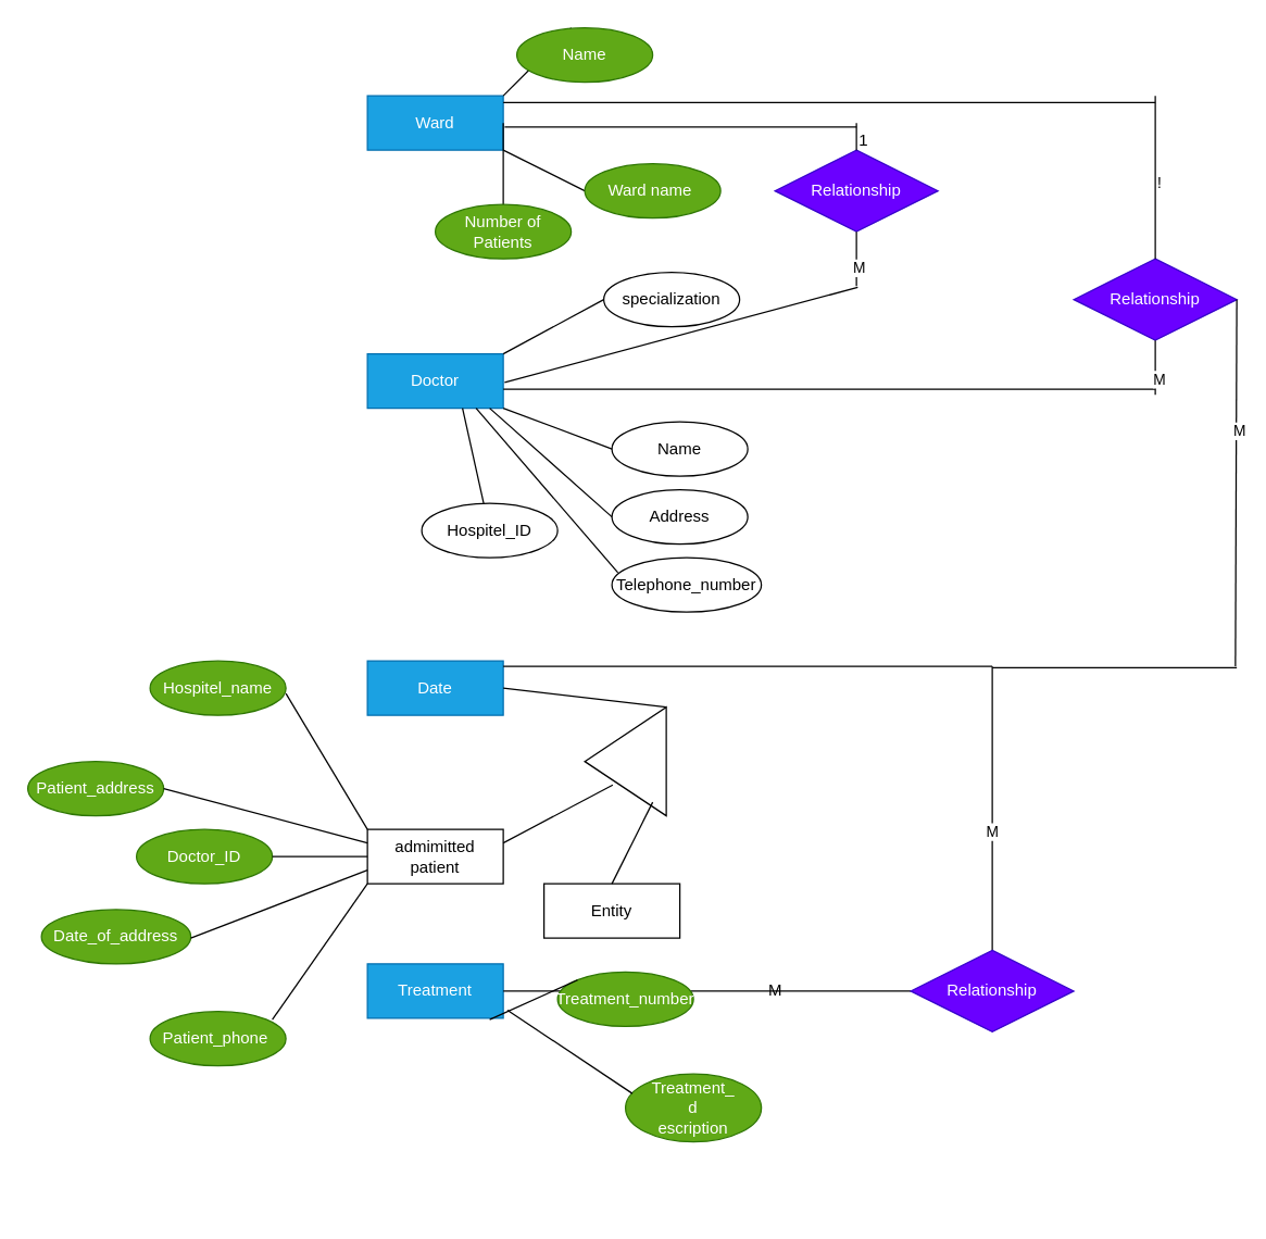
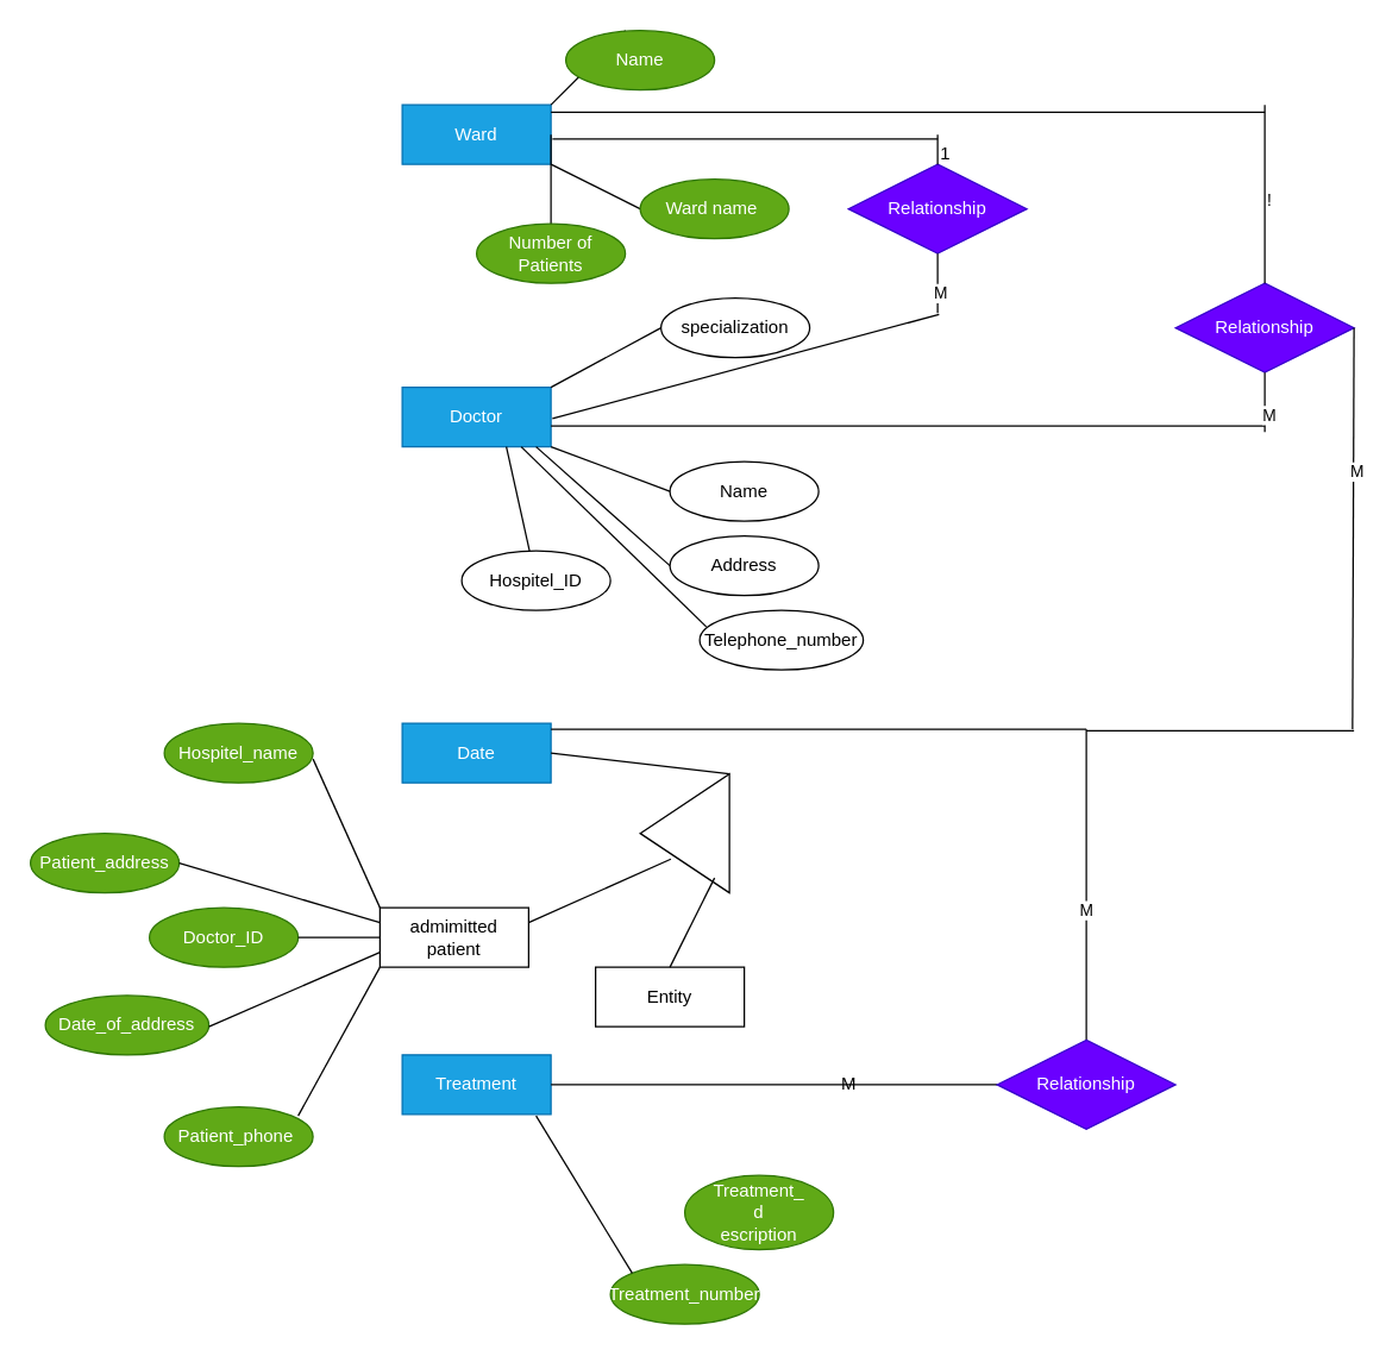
  <mxCell id="0" />
  <mxCell id="1" parent="0" />
  <mxCell id="2" value="Ward" style="whiteSpace=wrap;html=1;align=center;fillColor=#1ba1e2;fontColor=#ffffff;strokeColor=#006EAF;" parent="1" vertex="1"><mxGeometry x="270" y="70" width="100" height="40" as="geometry" /></mxCell>
  <mxCell id="3" value="Doctor" style="whiteSpace=wrap;html=1;align=center;fillColor=#1ba1e2;fontColor=#ffffff;strokeColor=#006EAF;" parent="1" vertex="1"><mxGeometry x="270" y="260" width="100" height="40" as="geometry" /></mxCell>
  <mxCell id="4" value="Date" style="whiteSpace=wrap;html=1;align=center;fillColor=#1ba1e2;fontColor=#ffffff;strokeColor=#006EAF;" parent="1" vertex="1"><mxGeometry x="270" y="486" width="100" height="40" as="geometry" /></mxCell>
  <mxCell id="5" value="Treatment" style="whiteSpace=wrap;html=1;align=center;fillColor=#1ba1e2;fontColor=#ffffff;strokeColor=#006EAF;" parent="1" vertex="1"><mxGeometry x="270" y="709" width="100" height="40" as="geometry" /></mxCell>
  <mxCell id="6" value="" style="endArrow=none;html=1;rounded=0;" parent="1" edge="1"><mxGeometry width="50" height="50" relative="1" as="geometry"><mxPoint x="370" y="70" as="sourcePoint" /><mxPoint x="420" y="20" as="targetPoint" /></mxGeometry></mxCell>
  <mxCell id="7" value="" style="endArrow=none;html=1;rounded=0;" parent="1" edge="1"><mxGeometry width="50" height="50" relative="1" as="geometry"><mxPoint x="430" y="140" as="sourcePoint" /><mxPoint x="370" y="110" as="targetPoint" /></mxGeometry></mxCell>
  <mxCell id="8" value="" style="endArrow=none;html=1;rounded=0;exitX=1;exitY=0.5;exitDx=0;exitDy=0;" parent="1" source="2" edge="1"><mxGeometry width="50" height="50" relative="1" as="geometry"><mxPoint x="380" y="90" as="sourcePoint" /><mxPoint x="370" y="160" as="targetPoint" /><Array as="points"><mxPoint x="370" y="150" /></Array></mxGeometry></mxCell>
  <mxCell id="9" value="Name" style="ellipse;whiteSpace=wrap;html=1;align=center;fillColor=#60a917;fontColor=#ffffff;strokeColor=#2D7600;" parent="1" vertex="1"><mxGeometry x="380" y="20" width="100" height="40" as="geometry" /></mxCell>
  <mxCell id="10" value="Number of Patients" style="ellipse;whiteSpace=wrap;html=1;align=center;fillColor=#60a917;fontColor=#ffffff;strokeColor=#2D7600;" parent="1" vertex="1"><mxGeometry x="320" y="150" width="100" height="40" as="geometry" /></mxCell>
  <mxCell id="11" value="Ward name&amp;nbsp;" style="ellipse;whiteSpace=wrap;html=1;align=center;fillColor=#60a917;fontColor=#ffffff;strokeColor=#2D7600;" parent="1" vertex="1"><mxGeometry x="430" y="120" width="100" height="40" as="geometry" /></mxCell>
  <mxCell id="12" value="" style="endArrow=none;html=1;rounded=0;entryX=0;entryY=0.5;entryDx=0;entryDy=0;" parent="1" edge="1"><mxGeometry width="50" height="50" relative="1" as="geometry"><mxPoint x="370" y="260" as="sourcePoint" /><mxPoint x="444" y="220" as="targetPoint" /></mxGeometry></mxCell>
  <mxCell id="13" value="" style="endArrow=none;html=1;rounded=0;entryX=1;entryY=1;entryDx=0;entryDy=0;exitX=0;exitY=0.5;exitDx=0;exitDy=0;" parent="1" source="16" target="3" edge="1"><mxGeometry width="50" height="50" relative="1" as="geometry"><mxPoint x="440" y="330" as="sourcePoint" /><mxPoint x="380" y="300" as="targetPoint" /></mxGeometry></mxCell>
  <mxCell id="14" value="" style="line;strokeWidth=1;rotatable=0;dashed=0;labelPosition=right;align=left;verticalAlign=middle;spacingTop=0;spacingLeft=6;points=[];portConstraint=eastwest;" parent="1" vertex="1"><mxGeometry x="370" y="281" width="480" height="10" as="geometry" /></mxCell>
  <mxCell id="15" value="Hospitel_ID" style="ellipse;whiteSpace=wrap;html=1;align=center;" parent="1" vertex="1"><mxGeometry x="310" y="370" width="100" height="40" as="geometry" /></mxCell>
  <mxCell id="16" value="Name" style="ellipse;whiteSpace=wrap;html=1;align=center;" parent="1" vertex="1"><mxGeometry x="450" y="310" width="100" height="40" as="geometry" /></mxCell>
  <mxCell id="17" value="" style="endArrow=none;html=1;rounded=0;" parent="1" edge="1"><mxGeometry width="50" height="50" relative="1" as="geometry"><mxPoint x="450" y="380" as="sourcePoint" /><mxPoint x="360" y="300" as="targetPoint" /></mxGeometry></mxCell>
  <mxCell id="18" value="Address" style="ellipse;whiteSpace=wrap;html=1;align=center;" parent="1" vertex="1"><mxGeometry x="450" y="360" width="100" height="40" as="geometry" /></mxCell>
- <mxCell id="19" value="Telephone_number" style="ellipse;whiteSpace=wrap;html=1;align=center;" parent="1" vertex="1"><mxGeometry x="450" y="410" width="110" height="40" as="geometry" /></mxCell>
+ <mxCell id="19" value="Telephone_number" style="ellipse;whiteSpace=wrap;html=1;align=center;" parent="1" vertex="1"><mxGeometry x="470" y="410" width="110" height="40" as="geometry" /></mxCell>
  <mxCell id="20" value="" style="endArrow=none;html=1;rounded=0;exitX=0.04;exitY=0.275;exitDx=0;exitDy=0;exitPerimeter=0;" parent="1" source="19" edge="1"><mxGeometry width="50" height="50" relative="1" as="geometry"><mxPoint x="300" y="350" as="sourcePoint" /><mxPoint x="350" y="300" as="targetPoint" /></mxGeometry></mxCell>
  <mxCell id="21" value="specialization" style="ellipse;whiteSpace=wrap;html=1;align=center;" parent="1" vertex="1"><mxGeometry x="444" y="200" width="100" height="40" as="geometry" /></mxCell>
  <mxCell id="22" value="Hospitel_name" style="ellipse;whiteSpace=wrap;html=1;align=center;fillColor=#60a917;fontColor=#ffffff;strokeColor=#2D7600;" parent="1" vertex="1"><mxGeometry x="110" y="486" width="100" height="40" as="geometry" /></mxCell>
  <mxCell id="23" value="Patient_address" style="ellipse;whiteSpace=wrap;html=1;align=center;fillColor=#60a917;fontColor=#ffffff;strokeColor=#2D7600;" parent="1" vertex="1"><mxGeometry x="20" y="560" width="100" height="40" as="geometry" /></mxCell>
  <mxCell id="24" value="Patient_phone&amp;nbsp;" style="ellipse;whiteSpace=wrap;html=1;align=center;fillColor=#60a917;fontColor=#ffffff;strokeColor=#2D7600;" parent="1" vertex="1"><mxGeometry x="110" y="744" width="100" height="40" as="geometry" /></mxCell>
  <mxCell id="25" value="" style="endArrow=none;html=1;rounded=0;exitX=1;exitY=0.5;exitDx=0;exitDy=0;" parent="1" source="5" edge="1"><mxGeometry width="50" height="50" relative="1" as="geometry"><mxPoint x="370" y="640" as="sourcePoint" /><mxPoint x="670" y="729" as="targetPoint" /><Array as="points" /></mxGeometry></mxCell>
- <mxCell id="26" value="Treatment_number" style="ellipse;whiteSpace=wrap;html=1;align=center;fillColor=#60a917;fontColor=#ffffff;strokeColor=#2D7600;" parent="1" vertex="1"><mxGeometry x="410" y="715" width="100" height="40" as="geometry" /></mxCell>
+ <mxCell id="26" value="Treatment_number" style="ellipse;whiteSpace=wrap;html=1;align=center;fillColor=#60a917;fontColor=#ffffff;strokeColor=#2D7600;" parent="1" vertex="1"><mxGeometry x="410" y="850" width="100" height="40" as="geometry" /></mxCell>
  <mxCell id="27" value="Treatment_&lt;br&gt;d&lt;br&gt;escription" style="ellipse;whiteSpace=wrap;html=1;align=center;fillColor=#60a917;fontColor=#ffffff;strokeColor=#2D7600;" parent="1" vertex="1"><mxGeometry x="460" y="790" width="100" height="50" as="geometry" /></mxCell>
- <mxCell id="28" value="" style="endArrow=none;html=1;rounded=0;exitX=1.031;exitY=0.853;exitDx=0;exitDy=0;exitPerimeter=0;entryX=0.05;entryY=0.288;entryDx=0;entryDy=0;entryPerimeter=0;" parent="1" source="5" target="27" edge="1"><mxGeometry width="50" height="50" relative="1" as="geometry"><mxPoint x="410" y="820" as="sourcePoint" /><mxPoint x="450" y="800" as="targetPoint" /></mxGeometry></mxCell>
  <mxCell id="29" value="Doctor_ID" style="ellipse;whiteSpace=wrap;html=1;align=center;fillColor=#60a917;fontColor=#ffffff;strokeColor=#2D7600;" parent="1" vertex="1"><mxGeometry x="100" y="610" width="100" height="40" as="geometry" /></mxCell>
  <mxCell id="30" value="Date_of_address" style="ellipse;whiteSpace=wrap;html=1;align=center;fillColor=#60a917;fontColor=#ffffff;strokeColor=#2D7600;" parent="1" vertex="1"><mxGeometry x="30" y="669" width="110" height="40" as="geometry" /></mxCell>
  <mxCell id="31" value="Relationship" style="shape=rhombus;perimeter=rhombusPerimeter;whiteSpace=wrap;html=1;align=center;fillColor=#6a00ff;fontColor=#ffffff;strokeColor=#3700CC;" parent="1" vertex="1"><mxGeometry x="570" y="110" width="120" height="60" as="geometry" /></mxCell>
  <mxCell id="32" value="" style="line;strokeWidth=1;rotatable=0;dashed=0;labelPosition=right;align=left;verticalAlign=middle;spacingTop=0;spacingLeft=6;points=[];portConstraint=eastwest;" parent="1" vertex="1"><mxGeometry x="371" y="88" width="259" height="10" as="geometry" /></mxCell>
  <mxCell id="33" value="" style="endArrow=none;html=1;rounded=0;" parent="1" edge="1"><mxGeometry width="50" height="50" relative="1" as="geometry"><mxPoint x="371" y="281" as="sourcePoint" /><mxPoint x="631" y="211" as="targetPoint" /></mxGeometry></mxCell>
  <mxCell id="34" value="" style="endArrow=none;html=1;rounded=0;" parent="1" target="31" edge="1"><mxGeometry width="50" height="50" relative="1" as="geometry"><mxPoint x="630" y="210" as="sourcePoint" /><mxPoint x="680" y="125" as="targetPoint" /></mxGeometry></mxCell>
  <mxCell id="35" value="M" style="edgeLabel;html=1;align=center;verticalAlign=middle;resizable=0;points=[];" parent="34" vertex="1" connectable="0"><mxGeometry x="-0.3" y="-3" relative="1" as="geometry"><mxPoint x="-2" as="offset" /></mxGeometry></mxCell>
  <mxCell id="36" value="Relationship" style="shape=rhombus;perimeter=rhombusPerimeter;whiteSpace=wrap;html=1;align=center;fillColor=#6a00ff;fontColor=#ffffff;strokeColor=#3700CC;" parent="1" vertex="1"><mxGeometry x="790" y="190" width="120" height="60" as="geometry" /></mxCell>
  <mxCell id="37" value="" style="endArrow=none;html=1;rounded=0;" parent="1" edge="1"><mxGeometry relative="1" as="geometry"><mxPoint x="370" y="490" as="sourcePoint" /><mxPoint x="730" y="490" as="targetPoint" /></mxGeometry></mxCell>
  <mxCell id="38" value="" style="endArrow=none;html=1;rounded=0;exitX=0.5;exitY=0;exitDx=0;exitDy=0;" parent="1" source="41" edge="1"><mxGeometry width="50" height="50" relative="1" as="geometry"><mxPoint x="730" y="680" as="sourcePoint" /><mxPoint x="730" y="490" as="targetPoint" /></mxGeometry></mxCell>
  <mxCell id="39" value="M" style="edgeLabel;html=1;align=center;verticalAlign=middle;resizable=0;points=[];" parent="38" vertex="1" connectable="0"><mxGeometry x="-0.162" y="1" relative="1" as="geometry"><mxPoint as="offset" /></mxGeometry></mxCell>
  <mxCell id="40" value="" style="endArrow=none;html=1;rounded=0;exitX=0;exitY=0;exitDx=0;exitDy=0;" parent="1" source="26" edge="1"><mxGeometry width="50" height="50" relative="1" as="geometry"><mxPoint x="310" y="800" as="sourcePoint" /><mxPoint x="360" y="750" as="targetPoint" /></mxGeometry></mxCell>
  <mxCell id="41" value="Relationship" style="shape=rhombus;perimeter=rhombusPerimeter;whiteSpace=wrap;html=1;align=center;fillColor=#6a00ff;fontColor=#ffffff;strokeColor=#3700CC;" parent="1" vertex="1"><mxGeometry x="670" y="699" width="120" height="60" as="geometry" /></mxCell>
  <mxCell id="42" value="M" style="text;html=1;align=center;verticalAlign=middle;resizable=0;points=[];autosize=1;strokeColor=none;fillColor=none;" parent="1" vertex="1"><mxGeometry x="555" y="714" width="30" height="30" as="geometry" /></mxCell>
  <mxCell id="43" value="" style="endArrow=none;html=1;rounded=0;entryX=0.5;entryY=1;entryDx=0;entryDy=0;" parent="1" target="36" edge="1"><mxGeometry width="50" height="50" relative="1" as="geometry"><mxPoint x="850" y="290" as="sourcePoint" /><mxPoint x="900" y="240" as="targetPoint" /></mxGeometry></mxCell>
  <mxCell id="44" value="M" style="edgeLabel;html=1;align=center;verticalAlign=middle;resizable=0;points=[];" parent="43" vertex="1" connectable="0"><mxGeometry x="-0.425" y="-2" relative="1" as="geometry"><mxPoint as="offset" /></mxGeometry></mxCell>
  <mxCell id="45" value="" style="endArrow=none;html=1;rounded=0;" parent="1" source="15" edge="1"><mxGeometry width="50" height="50" relative="1" as="geometry"><mxPoint x="290" y="350" as="sourcePoint" /><mxPoint x="340" y="300" as="targetPoint" /></mxGeometry></mxCell>
  <mxCell id="46" value="" style="line;strokeWidth=1;rotatable=0;dashed=0;labelPosition=right;align=left;verticalAlign=middle;spacingTop=0;spacingLeft=6;points=[];portConstraint=eastwest;" parent="1" vertex="1"><mxGeometry x="730" y="486" width="180" height="10" as="geometry" /></mxCell>
  <mxCell id="47" value="" style="endArrow=none;html=1;rounded=0;exitX=1;exitY=0.4;exitDx=0;exitDy=0;exitPerimeter=0;entryX=1;entryY=0.5;entryDx=0;entryDy=0;" parent="1" target="36" edge="1"><mxGeometry width="50" height="50" relative="1" as="geometry"><mxPoint x="909" y="490" as="sourcePoint" /><mxPoint x="920" y="240" as="targetPoint" /></mxGeometry></mxCell>
  <mxCell id="48" value="M" style="edgeLabel;html=1;align=center;verticalAlign=middle;resizable=0;points=[];" parent="47" vertex="1" connectable="0"><mxGeometry x="0.289" y="-2" relative="1" as="geometry"><mxPoint as="offset" /></mxGeometry></mxCell>
  <mxCell id="49" value="" style="endArrow=none;html=1;rounded=0;" parent="1" source="31" edge="1"><mxGeometry width="50" height="50" relative="1" as="geometry"><mxPoint x="580" y="130" as="sourcePoint" /><mxPoint x="630" y="90" as="targetPoint" /></mxGeometry></mxCell>
  <mxCell id="50" value="" style="endArrow=none;html=1;rounded=0;" parent="1" edge="1"><mxGeometry width="50" height="50" relative="1" as="geometry"><mxPoint x="850" y="190" as="sourcePoint" /><mxPoint x="850" y="70" as="targetPoint" /></mxGeometry></mxCell>
  <mxCell id="51" value="!" style="edgeLabel;html=1;align=center;verticalAlign=middle;resizable=0;points=[];" parent="50" vertex="1" connectable="0"><mxGeometry x="-0.058" y="-2" relative="1" as="geometry"><mxPoint as="offset" /></mxGeometry></mxCell>
  <mxCell id="52" value="" style="line;strokeWidth=1;rotatable=0;dashed=0;labelPosition=right;align=left;verticalAlign=middle;spacingTop=0;spacingLeft=6;points=[];portConstraint=eastwest;" parent="1" vertex="1"><mxGeometry x="370" y="70" width="480" height="10" as="geometry" /></mxCell>
  <mxCell id="53" value="1" style="text;html=1;align=center;verticalAlign=middle;resizable=0;points=[];autosize=1;strokeColor=none;fillColor=none;" parent="1" vertex="1"><mxGeometry x="620" y="88" width="30" height="30" as="geometry" /></mxCell>
- <mxCell id="54" value="admimitted patient" style="whiteSpace=wrap;html=1;align=center;" vertex="1" parent="1"><mxGeometry x="270" y="610" width="100" height="40" as="geometry" /></mxCell>
+ <mxCell id="54" value="admimitted patient" style="whiteSpace=wrap;html=1;align=center;" vertex="1" parent="1"><mxGeometry x="255" y="610" width="100" height="40" as="geometry" /></mxCell>
  <mxCell id="55" value="" style="endArrow=none;html=1;rounded=0;entryX=0;entryY=0;entryDx=0;entryDy=0;" edge="1" parent="1" target="54"><mxGeometry width="50" height="50" relative="1" as="geometry"><mxPoint x="210" y="510" as="sourcePoint" /><mxPoint x="260" y="460" as="targetPoint" /></mxGeometry></mxCell>
  <mxCell id="56" value="" style="endArrow=none;html=1;rounded=0;entryX=0;entryY=0.25;entryDx=0;entryDy=0;" edge="1" parent="1" target="54"><mxGeometry width="50" height="50" relative="1" as="geometry"><mxPoint x="120" y="580" as="sourcePoint" /><mxPoint x="170" y="530" as="targetPoint" /></mxGeometry></mxCell>
  <mxCell id="57" value="" style="endArrow=none;html=1;rounded=0;entryX=0;entryY=0.5;entryDx=0;entryDy=0;" edge="1" parent="1" target="54"><mxGeometry width="50" height="50" relative="1" as="geometry"><mxPoint x="200" y="630" as="sourcePoint" /><mxPoint x="250" y="580" as="targetPoint" /></mxGeometry></mxCell>
  <mxCell id="58" value="" style="endArrow=none;html=1;rounded=0;entryX=0;entryY=0.75;entryDx=0;entryDy=0;" edge="1" parent="1" target="54"><mxGeometry width="50" height="50" relative="1" as="geometry"><mxPoint x="140" y="690" as="sourcePoint" /><mxPoint x="260" y="640" as="targetPoint" /></mxGeometry></mxCell>
  <mxCell id="59" value="" style="endArrow=none;html=1;rounded=0;entryX=0;entryY=1;entryDx=0;entryDy=0;" edge="1" parent="1" target="54"><mxGeometry width="50" height="50" relative="1" as="geometry"><mxPoint x="200" y="750" as="sourcePoint" /><mxPoint x="250" y="700" as="targetPoint" /></mxGeometry></mxCell>
  <mxCell id="60" value="" style="triangle;whiteSpace=wrap;html=1;direction=west;" vertex="1" parent="1"><mxGeometry x="430" y="520" width="60" height="80" as="geometry" /></mxCell>
  <mxCell id="61" value="" style="endArrow=none;html=1;rounded=0;exitX=1;exitY=0.5;exitDx=0;exitDy=0;entryX=0;entryY=1;entryDx=0;entryDy=0;entryPerimeter=0;" edge="1" parent="1" source="4" target="60"><mxGeometry width="50" height="50" relative="1" as="geometry"><mxPoint x="410" y="590" as="sourcePoint" /><mxPoint x="420" y="520" as="targetPoint" /></mxGeometry></mxCell>
  <mxCell id="62" value="" style="endArrow=none;html=1;rounded=0;exitX=1;exitY=0.25;exitDx=0;exitDy=0;entryX=0.656;entryY=0.284;entryDx=0;entryDy=0;entryPerimeter=0;" edge="1" parent="1" source="54" target="60"><mxGeometry width="50" height="50" relative="1" as="geometry"><mxPoint x="400" y="620" as="sourcePoint" /><mxPoint x="450" y="570" as="targetPoint" /></mxGeometry></mxCell>
  <mxCell id="63" value="Entity" style="whiteSpace=wrap;html=1;align=center;" vertex="1" parent="1"><mxGeometry x="400" y="650" width="100" height="40" as="geometry" /></mxCell>
  <mxCell id="64" value="" style="endArrow=none;html=1;rounded=0;exitX=0.5;exitY=0;exitDx=0;exitDy=0;" edge="1" parent="1" source="63"><mxGeometry width="50" height="50" relative="1" as="geometry"><mxPoint x="430" y="640" as="sourcePoint" /><mxPoint x="480" y="590" as="targetPoint" /></mxGeometry></mxCell>
